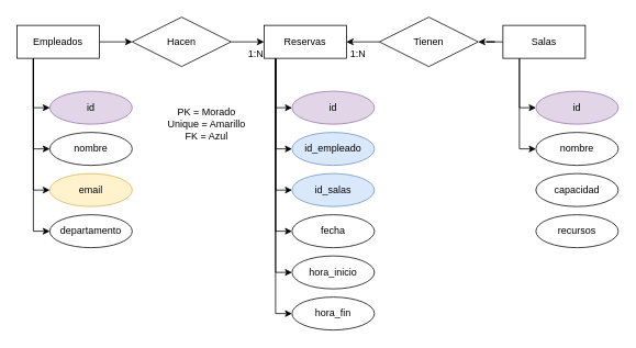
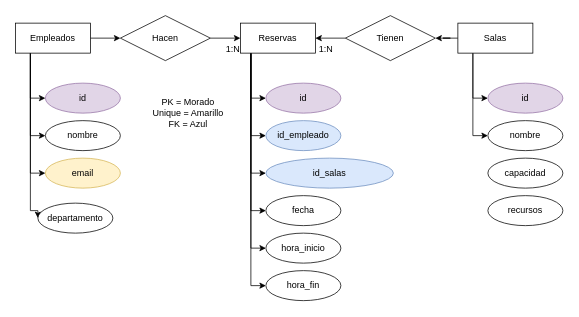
  <mxCell id="0" />
  <mxCell id="1" parent="0" />
  <mxCell id="2" value="id" style="ellipse;whiteSpace=wrap;html=1;align=center;fillColor=#e1d5e7;strokeColor=#9673a6;" vertex="1" parent="1"><mxGeometry x="354" y="110" width="100" height="40" as="geometry" /></mxCell>
  <mxCell id="3" style="edgeStyle=orthogonalEdgeStyle;rounded=0;orthogonalLoop=1;jettySize=auto;html=1;entryX=0;entryY=0.5;entryDx=0;entryDy=0;" edge="1" parent="1" source="9" target="2"><mxGeometry relative="1" as="geometry"><Array as="points"><mxPoint x="334" y="130" /></Array></mxGeometry></mxCell>
  <mxCell id="4" style="edgeStyle=orthogonalEdgeStyle;rounded=0;orthogonalLoop=1;jettySize=auto;html=1;entryX=0;entryY=0.5;entryDx=0;entryDy=0;" edge="1" parent="1" source="9" target="20"><mxGeometry relative="1" as="geometry"><Array as="points"><mxPoint x="334" y="180" /></Array></mxGeometry></mxCell>
  <mxCell id="5" style="edgeStyle=orthogonalEdgeStyle;rounded=0;orthogonalLoop=1;jettySize=auto;html=1;entryX=0;entryY=0.5;entryDx=0;entryDy=0;" edge="1" parent="1" source="9" target="21"><mxGeometry relative="1" as="geometry"><Array as="points"><mxPoint x="334" y="230" /></Array></mxGeometry></mxCell>
  <mxCell id="6" style="edgeStyle=orthogonalEdgeStyle;rounded=0;orthogonalLoop=1;jettySize=auto;html=1;entryX=0;entryY=0.5;entryDx=0;entryDy=0;" edge="1" parent="1" source="9" target="22"><mxGeometry relative="1" as="geometry"><Array as="points"><mxPoint x="334" y="280" /></Array></mxGeometry></mxCell>
  <mxCell id="7" style="edgeStyle=orthogonalEdgeStyle;rounded=0;orthogonalLoop=1;jettySize=auto;html=1;entryX=0;entryY=0.5;entryDx=0;entryDy=0;" edge="1" parent="1" source="9" target="23"><mxGeometry relative="1" as="geometry"><Array as="points"><mxPoint x="334" y="330" /></Array></mxGeometry></mxCell>
  <mxCell id="8" style="edgeStyle=orthogonalEdgeStyle;rounded=0;orthogonalLoop=1;jettySize=auto;html=1;entryX=0;entryY=0.5;entryDx=0;entryDy=0;" edge="1" parent="1" source="9" target="24"><mxGeometry relative="1" as="geometry"><Array as="points"><mxPoint x="334" y="380" /></Array></mxGeometry></mxCell>
  <mxCell id="9" value="Reservas" style="whiteSpace=wrap;html=1;align=center;" vertex="1" parent="1"><mxGeometry x="320" y="30" width="100" height="40" as="geometry" /></mxCell>
  <mxCell id="10" value="" style="edgeStyle=orthogonalEdgeStyle;rounded=0;orthogonalLoop=1;jettySize=auto;html=1;" edge="1" parent="1" source="13" target="36"><mxGeometry relative="1" as="geometry" /></mxCell>
  <mxCell id="11" style="edgeStyle=orthogonalEdgeStyle;rounded=0;orthogonalLoop=1;jettySize=auto;html=1;entryX=0;entryY=0.5;entryDx=0;entryDy=0;" edge="1" parent="1" source="13" target="25"><mxGeometry relative="1" as="geometry"><Array as="points"><mxPoint x="630" y="130" /></Array></mxGeometry></mxCell>
  <mxCell id="12" style="edgeStyle=orthogonalEdgeStyle;rounded=0;orthogonalLoop=1;jettySize=auto;html=1;entryX=0;entryY=0.5;entryDx=0;entryDy=0;" edge="1" parent="1" source="13" target="26"><mxGeometry relative="1" as="geometry"><Array as="points"><mxPoint x="630" y="180" /></Array></mxGeometry></mxCell>
  <mxCell id="13" value="Salas" style="whiteSpace=wrap;html=1;align=center;" vertex="1" parent="1"><mxGeometry x="610" y="30" width="100" height="40" as="geometry" /></mxCell>
  <mxCell id="14" value="" style="edgeStyle=orthogonalEdgeStyle;rounded=0;orthogonalLoop=1;jettySize=auto;html=1;" edge="1" parent="1" source="19" target="34"><mxGeometry relative="1" as="geometry" /></mxCell>
  <mxCell id="15" style="edgeStyle=orthogonalEdgeStyle;rounded=0;orthogonalLoop=1;jettySize=auto;html=1;entryX=0;entryY=0.5;entryDx=0;entryDy=0;" edge="1" parent="1" source="19" target="29"><mxGeometry relative="1" as="geometry"><Array as="points"><mxPoint x="40" y="130" /></Array></mxGeometry></mxCell>
  <mxCell id="16" style="edgeStyle=orthogonalEdgeStyle;rounded=0;orthogonalLoop=1;jettySize=auto;html=1;entryX=0;entryY=0.5;entryDx=0;entryDy=0;" edge="1" parent="1" source="19" target="30"><mxGeometry relative="1" as="geometry"><Array as="points"><mxPoint x="40" y="180" /></Array></mxGeometry></mxCell>
  <mxCell id="17" style="edgeStyle=orthogonalEdgeStyle;rounded=0;orthogonalLoop=1;jettySize=auto;html=1;entryX=0;entryY=0.5;entryDx=0;entryDy=0;" edge="1" parent="1" source="19" target="31"><mxGeometry relative="1" as="geometry"><Array as="points"><mxPoint x="40" y="230" /></Array></mxGeometry></mxCell>
  <mxCell id="18" style="edgeStyle=orthogonalEdgeStyle;rounded=0;orthogonalLoop=1;jettySize=auto;html=1;entryX=0;entryY=0.5;entryDx=0;entryDy=0;" edge="1" parent="1" source="19" target="32"><mxGeometry relative="1" as="geometry"><Array as="points"><mxPoint x="40" y="280" /></Array></mxGeometry></mxCell>
  <mxCell id="19" value="Empleados" style="whiteSpace=wrap;html=1;align=center;" vertex="1" parent="1"><mxGeometry x="20" y="30" width="100" height="40" as="geometry" /></mxCell>
  <mxCell id="20" value="id_empleado" style="ellipse;whiteSpace=wrap;html=1;align=center;fillColor=#dae8fc;strokeColor=#6c8ebf;" vertex="1" parent="1"><mxGeometry x="354" y="160" width="100" height="40" as="geometry" /></mxCell>
- <mxCell id="21" value="id_salas" style="ellipse;whiteSpace=wrap;html=1;align=center;fillColor=#dae8fc;strokeColor=#6c8ebf;" vertex="1" parent="1"><mxGeometry x="354" y="210" width="100" height="40" as="geometry" /></mxCell>
+ <mxCell id="21" value="id_salas" style="ellipse;whiteSpace=wrap;html=1;align=center;fillColor=#dae8fc;strokeColor=#6c8ebf;" vertex="1" parent="1"><mxGeometry x="354" y="210" width="170" height="40" as="geometry" /></mxCell>
  <mxCell id="22" value="fecha" style="ellipse;whiteSpace=wrap;html=1;align=center;" vertex="1" parent="1"><mxGeometry x="354" y="260" width="100" height="40" as="geometry" /></mxCell>
  <mxCell id="23" value="hora_inicio" style="ellipse;whiteSpace=wrap;html=1;align=center;" vertex="1" parent="1"><mxGeometry x="354" y="310" width="100" height="40" as="geometry" /></mxCell>
  <mxCell id="24" value="hora_fin" style="ellipse;whiteSpace=wrap;html=1;align=center;" vertex="1" parent="1"><mxGeometry x="354" y="360" width="100" height="40" as="geometry" /></mxCell>
  <mxCell id="25" value="id" style="ellipse;whiteSpace=wrap;html=1;align=center;fillColor=#e1d5e7;strokeColor=#9673a6;" vertex="1" parent="1"><mxGeometry x="650" y="110" width="100" height="40" as="geometry" /></mxCell>
  <mxCell id="26" value="nombre" style="ellipse;whiteSpace=wrap;html=1;align=center;" vertex="1" parent="1"><mxGeometry x="650" y="160" width="100" height="40" as="geometry" /></mxCell>
  <mxCell id="27" value="capacidad" style="ellipse;whiteSpace=wrap;html=1;align=center;" vertex="1" parent="1"><mxGeometry x="650" y="210" width="100" height="40" as="geometry" /></mxCell>
  <mxCell id="28" value="recursos" style="ellipse;whiteSpace=wrap;html=1;align=center;" vertex="1" parent="1"><mxGeometry x="650" y="260" width="100" height="40" as="geometry" /></mxCell>
  <mxCell id="29" value="id" style="ellipse;whiteSpace=wrap;html=1;align=center;fillColor=#e1d5e7;strokeColor=#9673a6;" vertex="1" parent="1"><mxGeometry x="60" y="110" width="100" height="40" as="geometry" /></mxCell>
  <mxCell id="30" value="nombre" style="ellipse;whiteSpace=wrap;html=1;align=center;" vertex="1" parent="1"><mxGeometry x="60" y="160" width="100" height="40" as="geometry" /></mxCell>
  <mxCell id="31" value="email" style="ellipse;whiteSpace=wrap;html=1;align=center;fillColor=#fff2cc;strokeColor=#d6b656;" vertex="1" parent="1"><mxGeometry x="60" y="210" width="100" height="40" as="geometry" /></mxCell>
- <mxCell id="32" value="departamento" style="ellipse;whiteSpace=wrap;html=1;align=center;" vertex="1" parent="1"><mxGeometry x="60" y="260" width="100" height="40" as="geometry" /></mxCell>
+ <mxCell id="32" value="departamento" style="ellipse;whiteSpace=wrap;html=1;align=center;" vertex="1" parent="1"><mxGeometry x="50" y="270" width="100" height="40" as="geometry" /></mxCell>
  <mxCell id="33" value="" style="edgeStyle=orthogonalEdgeStyle;rounded=0;orthogonalLoop=1;jettySize=auto;html=1;" edge="1" parent="1" source="34" target="9"><mxGeometry relative="1" as="geometry" /></mxCell>
  <mxCell id="34" value="Hacen" style="shape=rhombus;perimeter=rhombusPerimeter;whiteSpace=wrap;html=1;align=center;" vertex="1" parent="1"><mxGeometry x="160" y="20" width="120" height="60" as="geometry" /></mxCell>
  <mxCell id="35" value="" style="edgeStyle=orthogonalEdgeStyle;rounded=0;orthogonalLoop=1;jettySize=auto;html=1;" edge="1" parent="1" source="36" target="9"><mxGeometry relative="1" as="geometry" /></mxCell>
  <mxCell id="36" value="Tienen" style="shape=rhombus;perimeter=rhombusPerimeter;whiteSpace=wrap;html=1;align=center;" vertex="1" parent="1"><mxGeometry x="460" y="20" width="120" height="60" as="geometry" /></mxCell>
  <mxCell id="37" value="PK = Morado&lt;br&gt;Unique = Amarillo&lt;br&gt;FK = Azul" style="text;html=1;align=center;verticalAlign=middle;resizable=0;points=[];autosize=1;strokeColor=none;fillColor=none;" vertex="1" parent="1"><mxGeometry x="190" y="120" width="120" height="60" as="geometry" /></mxCell>
  <mxCell id="38" value="1:N" style="text;html=1;align=center;verticalAlign=middle;resizable=0;points=[];autosize=1;strokeColor=none;fillColor=none;" vertex="1" parent="1"><mxGeometry x="414" y="50" width="40" height="30" as="geometry" /></mxCell>
  <mxCell id="39" value="1:N" style="text;html=1;align=center;verticalAlign=middle;resizable=0;points=[];autosize=1;strokeColor=none;fillColor=none;" vertex="1" parent="1"><mxGeometry x="290" y="50" width="40" height="30" as="geometry" /></mxCell>
